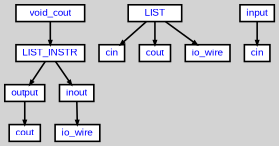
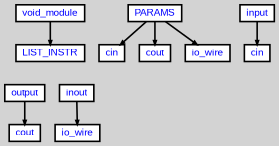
  digraph {
    bgcolor=lightgrey
    fontname="Liberation Sans"
    ordering=out
    ranksep=.4
    node [color=black fillcolor=white fixedsize=false fontcolor=blue fontname="Liberation Sans" fontsize=12 shape=box style="filled, solid, bold"]
    edge [arrowsize=.5 color=black fontname="Liberation Sans" style=bold]
-   n1 [height=.25 label=void_cout width=.25]
+   n1 [height=.25 label=void_module width=.25]
    n2 [height=.25 label=LIST_INSTR width=.25]
-   n3 [height=.25 label=LIST width=.25]
+   n3 [height=.25 label=PARAMS width=.25]
    n4 [height=.25 label=cin width=.25]
    n5 [height=.25 label=cout width=.25]
    n6 [height=.25 label=io_wire width=.25]
    n7 [height=.25 label=output width=.25]
    n8 [height=.25 label=inout width=.25]
    n9 [height=.25 label=input width=.25]
    n10 [height=.25 label=cin width=.25]
    n11 [height=.25 label=cout width=.25]
    n12 [height=.25 label=io_wire width=.25]
    n1 -> n2
-   n2 -> n7
-   n2 -> n8
    n3 -> n4
    n3 -> n5
    n3 -> n6
    n7 -> n11
    n8 -> n12
    n9 -> n10
  }
